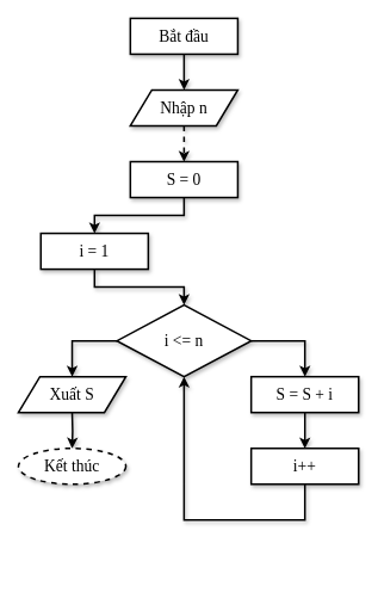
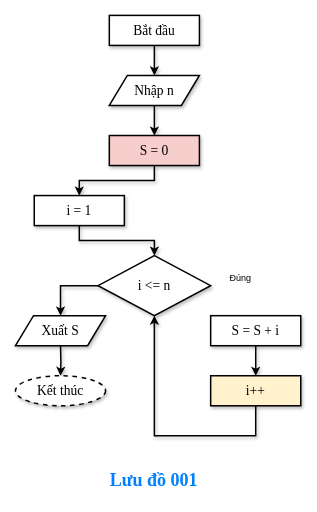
  <mxCell id="0" />
  <mxCell id="1" parent="0" />
  <mxCell id="2" style="edgeStyle=orthogonalEdgeStyle;rounded=0;orthogonalLoop=1;jettySize=auto;html=1;entryX=0.5;entryY=0;entryDx=0;entryDy=0;fontSize=18;fontFamily=Times New Roman;strokeWidth=2;shadow=1;" parent="1" source="3" target="5" edge="1"><mxGeometry relative="1" as="geometry" /></mxCell>
  <mxCell id="3" value="Bắt đầu" style="whiteSpace=wrap;html=1;fontSize=18;fontFamily=Times New Roman;strokeWidth=2;shadow=1;rounded=0;" parent="1" vertex="1"><mxGeometry x="145" y="20" width="120" height="40" as="geometry" /></mxCell>
- <mxCell id="4" style="edgeStyle=orthogonalEdgeStyle;rounded=0;orthogonalLoop=1;jettySize=auto;html=1;entryX=0.5;entryY=0;entryDx=0;entryDy=0;fontSize=18;fontFamily=Times New Roman;strokeWidth=2;shadow=1;dashed=1;" parent="1" source="5" target="7" edge="1"><mxGeometry relative="1" as="geometry" /></mxCell>
+ <mxCell id="4" style="edgeStyle=orthogonalEdgeStyle;rounded=0;orthogonalLoop=1;jettySize=auto;html=1;entryX=0.5;entryY=0;entryDx=0;entryDy=0;fontSize=18;fontFamily=Times New Roman;strokeWidth=2;shadow=1;" parent="1" source="5" target="7" edge="1"><mxGeometry relative="1" as="geometry" /></mxCell>
  <mxCell id="5" value="Nhập n" style="shape=parallelogram;perimeter=parallelogramPerimeter;whiteSpace=wrap;html=1;fontSize=18;fontFamily=Times New Roman;strokeWidth=2;shadow=1;" parent="1" vertex="1"><mxGeometry x="145" y="100" width="120" height="40" as="geometry" /></mxCell>
  <mxCell id="6" style="edgeStyle=orthogonalEdgeStyle;rounded=0;orthogonalLoop=1;jettySize=auto;html=1;exitX=0.5;exitY=1;exitDx=0;exitDy=0;entryX=0.5;entryY=0;entryDx=0;entryDy=0;fontFamily=Times New Roman;fontSize=18;strokeWidth=2;shadow=1;" parent="1" source="7" target="9" edge="1"><mxGeometry relative="1" as="geometry" /></mxCell>
- <mxCell id="7" value="S = 0" style="rounded=0;whiteSpace=wrap;html=1;fontSize=18;fontFamily=Times New Roman;strokeWidth=2;shadow=1;" parent="1" vertex="1"><mxGeometry x="145" y="180" width="120" height="40" as="geometry" /></mxCell>
+ <mxCell id="7" value="S = 0" style="rounded=0;whiteSpace=wrap;html=1;fontSize=18;fontFamily=Times New Roman;strokeWidth=2;shadow=1;fillColor=#f8cecc;" parent="1" vertex="1"><mxGeometry x="145" y="180" width="120" height="40" as="geometry" /></mxCell>
  <mxCell id="8" style="edgeStyle=orthogonalEdgeStyle;rounded=0;orthogonalLoop=1;jettySize=auto;html=1;entryX=0.5;entryY=0;entryDx=0;entryDy=0;fontFamily=Times New Roman;fontSize=18;strokeWidth=2;shadow=1;" parent="1" source="9" target="12" edge="1"><mxGeometry relative="1" as="geometry" /></mxCell>
  <mxCell id="9" value="i = 1" style="rounded=0;whiteSpace=wrap;html=1;fontFamily=Times New Roman;fontSize=18;strokeWidth=2;shadow=1;" parent="1" vertex="1"><mxGeometry x="45" y="260" width="120" height="40" as="geometry" /></mxCell>
- <mxCell id="10" style="edgeStyle=orthogonalEdgeStyle;rounded=0;orthogonalLoop=1;jettySize=auto;html=1;exitX=1;exitY=0.5;exitDx=0;exitDy=0;entryX=0.5;entryY=0;entryDx=0;entryDy=0;fontFamily=Times New Roman;fontSize=18;strokeWidth=2;shadow=1;" parent="1" source="12" target="14" edge="1"><mxGeometry relative="1" as="geometry" /></mxCell>
  <mxCell id="11" style="edgeStyle=orthogonalEdgeStyle;rounded=0;orthogonalLoop=1;jettySize=auto;html=1;entryX=0.5;entryY=0;entryDx=0;entryDy=0;fontFamily=Times New Roman;fontSize=18;strokeWidth=2;shadow=1;" parent="1" source="12" edge="1"><mxGeometry relative="1" as="geometry"><Array as="points"><mxPoint x="80" y="380" /></Array><mxPoint x="80" y="420" as="targetPoint" /></mxGeometry></mxCell>
  <mxCell id="12" value="i &amp;lt;= n" style="rhombus;whiteSpace=wrap;html=1;fontFamily=Times New Roman;fontSize=18;strokeWidth=2;shadow=1;" parent="1" vertex="1"><mxGeometry x="130" y="340" width="150" height="80" as="geometry" /></mxCell>
  <mxCell id="13" value="" style="edgeStyle=orthogonalEdgeStyle;rounded=0;orthogonalLoop=1;jettySize=auto;html=1;fontFamily=Times New Roman;fontSize=18;strokeWidth=2;shadow=1;" parent="1" source="14" target="16" edge="1"><mxGeometry relative="1" as="geometry" /></mxCell>
  <mxCell id="14" value="S = S + i" style="rounded=0;whiteSpace=wrap;html=1;fontFamily=Times New Roman;fontSize=18;strokeWidth=2;shadow=1;" parent="1" vertex="1"><mxGeometry x="280" y="420" width="120" height="40" as="geometry" /></mxCell>
  <mxCell id="15" style="edgeStyle=orthogonalEdgeStyle;rounded=0;orthogonalLoop=1;jettySize=auto;html=1;entryX=0.5;entryY=1;entryDx=0;entryDy=0;fontFamily=Times New Roman;fontSize=18;strokeWidth=2;shadow=1;" parent="1" source="16" target="12" edge="1"><mxGeometry relative="1" as="geometry"><Array as="points"><mxPoint x="340" y="580" /><mxPoint x="205" y="580" /></Array></mxGeometry></mxCell>
- <mxCell id="16" value="i++" style="rounded=0;whiteSpace=wrap;html=1;fontFamily=Times New Roman;fontSize=18;strokeWidth=2;shadow=1;" parent="1" vertex="1"><mxGeometry x="280" y="500" width="120" height="40" as="geometry" /></mxCell>
+ <mxCell id="16" value="i++" style="rounded=0;whiteSpace=wrap;html=1;fontFamily=Times New Roman;fontSize=18;strokeWidth=2;shadow=1;fillColor=#fff2cc;" parent="1" vertex="1"><mxGeometry x="280" y="500" width="120" height="40" as="geometry" /></mxCell>
  <mxCell id="17" style="edgeStyle=orthogonalEdgeStyle;rounded=0;orthogonalLoop=1;jettySize=auto;html=1;entryX=0.5;entryY=0;entryDx=0;entryDy=0;fontFamily=Times New Roman;fontSize=18;strokeWidth=2;shadow=1;" parent="1" target="18" edge="1"><mxGeometry relative="1" as="geometry"><mxPoint x="80" y="460" as="sourcePoint" /></mxGeometry></mxCell>
  <mxCell id="18" value="Kết thúc" style="ellipse;whiteSpace=wrap;html=1;fontFamily=Times New Roman;fontSize=18;strokeWidth=2;shadow=1;dashed=1;" parent="1" vertex="1"><mxGeometry x="20" y="500" width="120" height="40" as="geometry" /></mxCell>
+ <mxCell id="19" value="&lt;h1&gt;&lt;font style=&quot;font-size: 24px&quot;&gt;Lưu đồ 001&lt;/font&gt;&lt;/h1&gt;" style="text;html=1;strokeColor=none;fillColor=none;spacing=5;spacingTop=-20;whiteSpace=wrap;overflow=hidden;rounded=0;fontFamily=Times New Roman;fontSize=18;align=center;fontColor=#007FFF;strokeWidth=2;shadow=1;" parent="1" vertex="1"><mxGeometry x="124" y="600" width="161" height="60" as="geometry" /></mxCell>
  <mxCell id="20" value="Xuất S" style="shape=parallelogram;perimeter=parallelogramPerimeter;whiteSpace=wrap;html=1;fontSize=18;fontFamily=Times New Roman;strokeWidth=2;shadow=1;" parent="1" vertex="1"><mxGeometry x="20" y="420" width="120" height="40" as="geometry" /></mxCell>
+ <mxCell id="21" value="Đúng" style="text;html=1;strokeColor=none;fillColor=none;align=center;verticalAlign=middle;whiteSpace=wrap;rounded=0;" parent="1" vertex="1"><mxGeometry x="300" y="360" width="40" height="20" as="geometry" /></mxCell>
